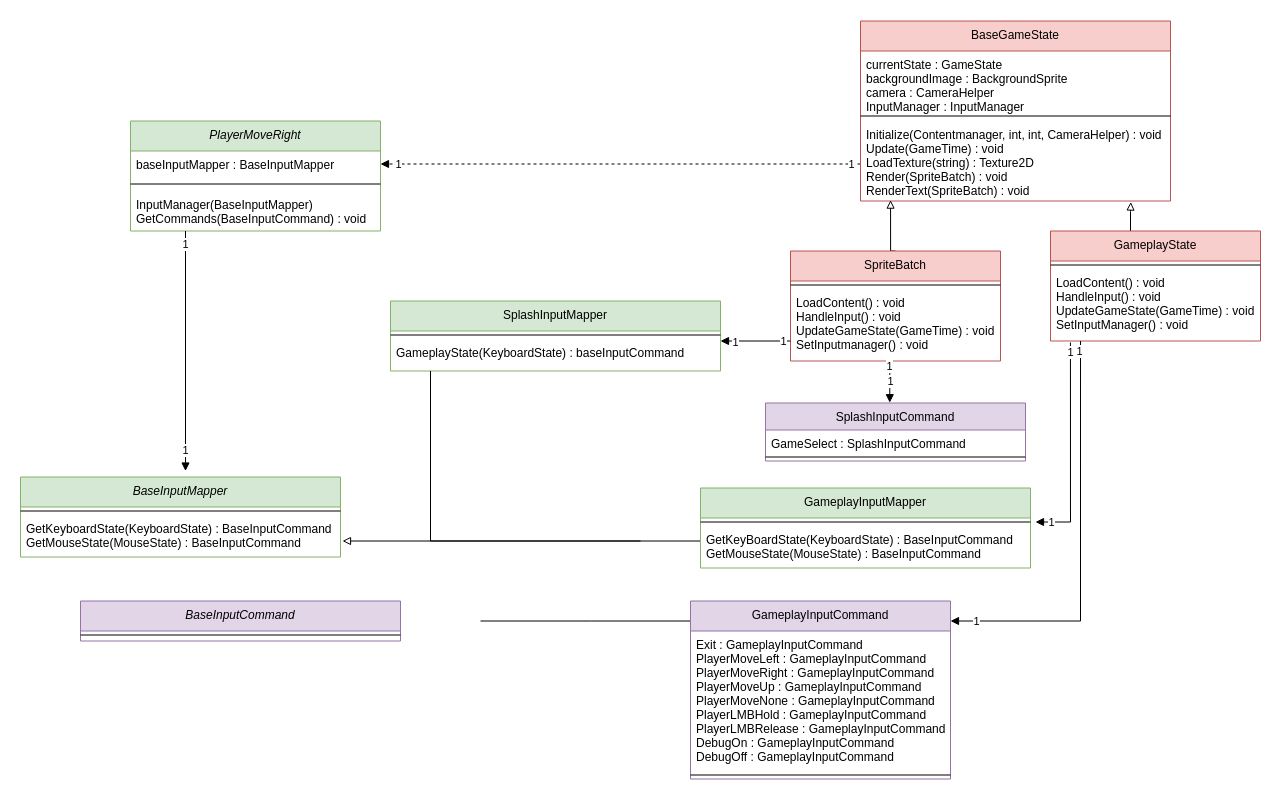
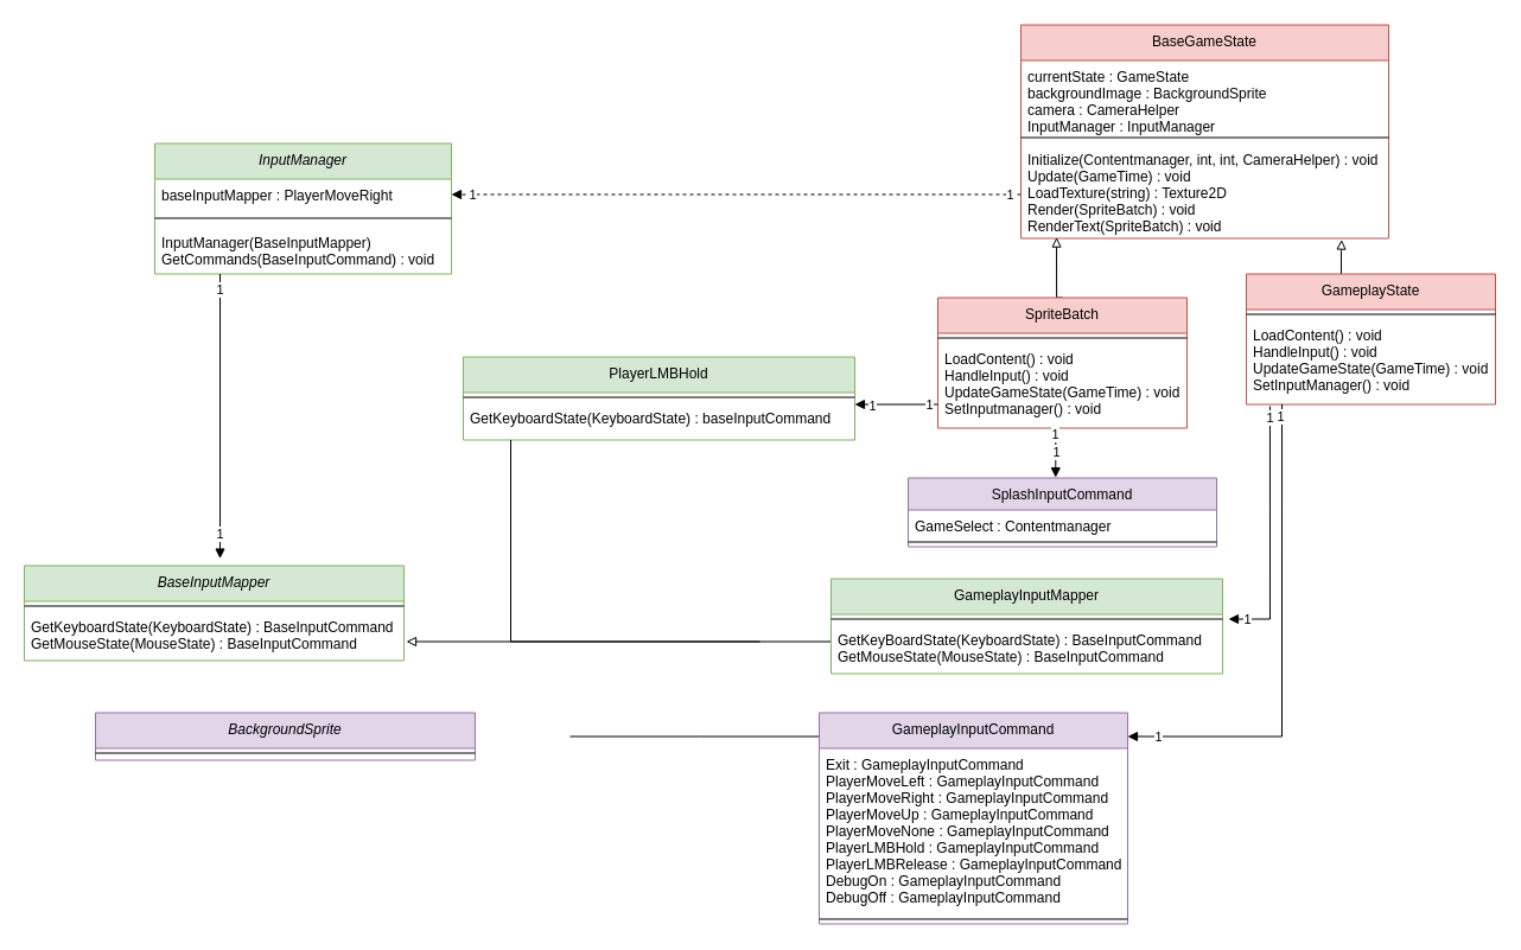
  <mxCell id="0" />
  <mxCell id="1" parent="0" />
  <mxCell id="2" value="BaseInputMapper" style="swimlane;fontStyle=2;align=center;verticalAlign=top;childLayout=stackLayout;horizontal=1;startSize=30;horizontalStack=0;resizeParent=1;resizeLast=0;collapsible=1;marginBottom=0;rounded=0;shadow=0;strokeWidth=1;fillColor=#d5e8d4;strokeColor=#82b366;" vertex="1" parent="1"><mxGeometry x="20" y="476.5" width="320" height="80" as="geometry"><mxRectangle x="230" y="140" width="160" height="26" as="alternateBounds" /></mxGeometry></mxCell>
  <mxCell id="3" value="" style="line;html=1;strokeWidth=1;align=left;verticalAlign=middle;spacingTop=-1;spacingLeft=3;spacingRight=3;rotatable=0;labelPosition=right;points=[];portConstraint=eastwest;" vertex="1" parent="2"><mxGeometry y="30" width="320" height="8" as="geometry" /></mxCell>
  <mxCell id="4" value="GetKeyboardState(KeyboardState) : BaseInputCommand&#10;GetMouseState(MouseState) : BaseInputCommand" style="text;align=left;verticalAlign=top;spacingLeft=4;spacingRight=4;overflow=hidden;rotatable=0;points=[[0,0.5],[1,0.5]];portConstraint=eastwest;" vertex="1" parent="2"><mxGeometry y="38" width="320" height="42" as="geometry" /></mxCell>
- <mxCell id="5" value="PlayerMoveRight" style="swimlane;fontStyle=2;align=center;verticalAlign=top;childLayout=stackLayout;horizontal=1;startSize=30;horizontalStack=0;resizeParent=1;resizeLast=0;collapsible=1;marginBottom=0;rounded=0;shadow=0;strokeWidth=1;fillColor=#d5e8d4;strokeColor=#82b366;" vertex="1" parent="1"><mxGeometry x="130" y="120.5" width="250" height="110" as="geometry"><mxRectangle x="230" y="140" width="160" height="26" as="alternateBounds" /></mxGeometry></mxCell>
- <mxCell id="6" value="baseInputMapper : BaseInputMapper" style="text;align=left;verticalAlign=top;spacingLeft=4;spacingRight=4;overflow=hidden;rotatable=0;points=[[0,0.5],[1,0.5]];portConstraint=eastwest;" vertex="1" parent="5"><mxGeometry y="30" width="250" height="26" as="geometry" /></mxCell>
+ <mxCell id="5" value="InputManager" style="swimlane;fontStyle=2;align=center;verticalAlign=top;childLayout=stackLayout;horizontal=1;startSize=30;horizontalStack=0;resizeParent=1;resizeLast=0;collapsible=1;marginBottom=0;rounded=0;shadow=0;strokeWidth=1;fillColor=#d5e8d4;strokeColor=#82b366;" vertex="1" parent="1"><mxGeometry x="130" y="120.5" width="250" height="110" as="geometry"><mxRectangle x="230" y="140" width="160" height="26" as="alternateBounds" /></mxGeometry></mxCell>
+ <mxCell id="6" value="baseInputMapper : PlayerMoveRight" style="text;align=left;verticalAlign=top;spacingLeft=4;spacingRight=4;overflow=hidden;rotatable=0;points=[[0,0.5],[1,0.5]];portConstraint=eastwest;" vertex="1" parent="5"><mxGeometry y="30" width="250" height="26" as="geometry" /></mxCell>
  <mxCell id="7" value="" style="line;html=1;strokeWidth=1;align=left;verticalAlign=middle;spacingTop=-1;spacingLeft=3;spacingRight=3;rotatable=0;labelPosition=right;points=[];portConstraint=eastwest;" vertex="1" parent="5"><mxGeometry y="56" width="250" height="14" as="geometry" /></mxCell>
  <mxCell id="8" value="InputManager(BaseInputMapper)&#10;GetCommands(BaseInputCommand) : void" style="text;align=left;verticalAlign=top;spacingLeft=4;spacingRight=4;overflow=hidden;rotatable=0;points=[[0,0.5],[1,0.5]];portConstraint=eastwest;" vertex="1" parent="5"><mxGeometry y="70" width="250" height="40" as="geometry" /></mxCell>
  <mxCell id="9" style="edgeStyle=orthogonalEdgeStyle;rounded=0;orthogonalLoop=1;jettySize=auto;html=1;endArrow=none;endFill=0;" edge="1" parent="1" source="10"><mxGeometry relative="1" as="geometry"><mxPoint x="480" y="620.5" as="targetPoint" /><Array as="points"><mxPoint x="590" y="620.5" /><mxPoint x="590" y="620.5" /></Array></mxGeometry></mxCell>
  <mxCell id="10" value="GameplayInputCommand" style="swimlane;fontStyle=0;align=center;verticalAlign=top;childLayout=stackLayout;horizontal=1;startSize=30;horizontalStack=0;resizeParent=1;resizeLast=0;collapsible=1;marginBottom=0;rounded=0;shadow=0;strokeWidth=1;fillColor=#e1d5e7;strokeColor=#9673a6;" vertex="1" parent="1"><mxGeometry x="690" y="600.5" width="260" height="178" as="geometry"><mxRectangle x="550" y="140" width="160" height="26" as="alternateBounds" /></mxGeometry></mxCell>
  <mxCell id="11" value="Exit : GameplayInputCommand&#10;PlayerMoveLeft : GameplayInputCommand&#10;PlayerMoveRight : GameplayInputCommand&#10;PlayerMoveUp : GameplayInputCommand&#10;PlayerMoveNone : GameplayInputCommand&#10;PlayerLMBHold : GameplayInputCommand&#10;PlayerLMBRelease : GameplayInputCommand&#10;DebugOn : GameplayInputCommand&#10;DebugOff : GameplayInputCommand" style="text;align=left;verticalAlign=top;spacingLeft=4;spacingRight=4;overflow=hidden;rotatable=0;points=[[0,0.5],[1,0.5]];portConstraint=eastwest;" vertex="1" parent="10"><mxGeometry y="30" width="260" height="140" as="geometry" /></mxCell>
  <mxCell id="12" value="" style="line;html=1;strokeWidth=1;align=left;verticalAlign=middle;spacingTop=-1;spacingLeft=3;spacingRight=3;rotatable=0;labelPosition=right;points=[];portConstraint=eastwest;" vertex="1" parent="10"><mxGeometry y="170" width="260" height="8" as="geometry" /></mxCell>
  <mxCell id="13" style="edgeStyle=orthogonalEdgeStyle;rounded=0;orthogonalLoop=1;jettySize=auto;html=1;endArrow=block;endFill=0;" edge="1" parent="1" source="14"><mxGeometry relative="1" as="geometry"><Array as="points"><mxPoint x="342" y="540.5" /></Array><mxPoint x="342" y="540.5" as="targetPoint" /></mxGeometry></mxCell>
  <mxCell id="14" value="GameplayInputMapper" style="swimlane;fontStyle=0;align=center;verticalAlign=top;childLayout=stackLayout;horizontal=1;startSize=30;horizontalStack=0;resizeParent=1;resizeLast=0;collapsible=1;marginBottom=0;rounded=0;shadow=0;strokeWidth=1;fillColor=#d5e8d4;strokeColor=#82b366;" vertex="1" parent="1"><mxGeometry x="700" y="487.5" width="330" height="80" as="geometry"><mxRectangle x="550" y="140" width="160" height="26" as="alternateBounds" /></mxGeometry></mxCell>
  <mxCell id="15" value="" style="line;html=1;strokeWidth=1;align=left;verticalAlign=middle;spacingTop=-1;spacingLeft=3;spacingRight=3;rotatable=0;labelPosition=right;points=[];portConstraint=eastwest;" vertex="1" parent="14"><mxGeometry y="30" width="330" height="8" as="geometry" /></mxCell>
  <mxCell id="16" value="GetKeyBoardState(KeyboardState) : BaseInputCommand&#10;GetMouseState(MouseState) : BaseInputCommand" style="text;align=left;verticalAlign=top;spacingLeft=4;spacingRight=4;overflow=hidden;rotatable=0;points=[[0,0.5],[1,0.5]];portConstraint=eastwest;" vertex="1" parent="14"><mxGeometry y="38" width="330" height="42" as="geometry" /></mxCell>
  <mxCell id="17" value="SplashInputCommand" style="swimlane;fontStyle=0;align=center;verticalAlign=top;childLayout=stackLayout;horizontal=1;startSize=27;horizontalStack=0;resizeParent=1;resizeLast=0;collapsible=1;marginBottom=0;rounded=0;shadow=0;strokeWidth=1;fillColor=#e1d5e7;strokeColor=#9673a6;" vertex="1" parent="1"><mxGeometry x="765" y="402.5" width="260" height="58" as="geometry"><mxRectangle x="550" y="140" width="160" height="26" as="alternateBounds" /></mxGeometry></mxCell>
- <mxCell id="18" value="GameSelect : SplashInputCommand" style="text;align=left;verticalAlign=top;spacingLeft=4;spacingRight=4;overflow=hidden;rotatable=0;points=[[0,0.5],[1,0.5]];portConstraint=eastwest;" vertex="1" parent="17"><mxGeometry y="27" width="260" height="23" as="geometry" /></mxCell>
+ <mxCell id="18" value="GameSelect : Contentmanager" style="text;align=left;verticalAlign=top;spacingLeft=4;spacingRight=4;overflow=hidden;rotatable=0;points=[[0,0.5],[1,0.5]];portConstraint=eastwest;" vertex="1" parent="17"><mxGeometry y="27" width="260" height="23" as="geometry" /></mxCell>
  <mxCell id="19" value="" style="line;html=1;strokeWidth=1;align=left;verticalAlign=middle;spacingTop=-1;spacingLeft=3;spacingRight=3;rotatable=0;labelPosition=right;points=[];portConstraint=eastwest;" vertex="1" parent="17"><mxGeometry y="50" width="260" height="8" as="geometry" /></mxCell>
- <mxCell id="20" value="SplashInputMapper" style="swimlane;fontStyle=0;align=center;verticalAlign=top;childLayout=stackLayout;horizontal=1;startSize=30;horizontalStack=0;resizeParent=1;resizeLast=0;collapsible=1;marginBottom=0;rounded=0;shadow=0;strokeWidth=1;fillColor=#d5e8d4;strokeColor=#82b366;" vertex="1" parent="1"><mxGeometry x="390" y="300.5" width="330" height="70" as="geometry"><mxRectangle x="550" y="140" width="160" height="26" as="alternateBounds" /></mxGeometry></mxCell>
+ <mxCell id="20" value="PlayerLMBHold" style="swimlane;fontStyle=0;align=center;verticalAlign=top;childLayout=stackLayout;horizontal=1;startSize=30;horizontalStack=0;resizeParent=1;resizeLast=0;collapsible=1;marginBottom=0;rounded=0;shadow=0;strokeWidth=1;fillColor=#d5e8d4;strokeColor=#82b366;" vertex="1" parent="1"><mxGeometry x="390" y="300.5" width="330" height="70" as="geometry"><mxRectangle x="550" y="140" width="160" height="26" as="alternateBounds" /></mxGeometry></mxCell>
  <mxCell id="21" value="" style="line;html=1;strokeWidth=1;align=left;verticalAlign=middle;spacingTop=-1;spacingLeft=3;spacingRight=3;rotatable=0;labelPosition=right;points=[];portConstraint=eastwest;" vertex="1" parent="20"><mxGeometry y="30" width="330" height="8" as="geometry" /></mxCell>
- <mxCell id="22" value="GameplayState(KeyboardState) : baseInputCommand" style="text;align=left;verticalAlign=top;spacingLeft=4;spacingRight=4;overflow=hidden;rotatable=0;points=[[0,0.5],[1,0.5]];portConstraint=eastwest;" vertex="1" parent="20"><mxGeometry y="38" width="330" height="32" as="geometry" /></mxCell>
+ <mxCell id="22" value="GetKeyboardState(KeyboardState) : baseInputCommand" style="text;align=left;verticalAlign=top;spacingLeft=4;spacingRight=4;overflow=hidden;rotatable=0;points=[[0,0.5],[1,0.5]];portConstraint=eastwest;" vertex="1" parent="20"><mxGeometry y="38" width="330" height="32" as="geometry" /></mxCell>
  <mxCell id="23" style="edgeStyle=orthogonalEdgeStyle;rounded=0;orthogonalLoop=1;jettySize=auto;html=1;entryX=1;entryY=0.5;entryDx=0;entryDy=0;endArrow=block;endFill=1;dashed=1;" edge="1" parent="1" source="26" target="6"><mxGeometry relative="1" as="geometry"><Array as="points"><mxPoint x="550" y="163.5" /><mxPoint x="550" y="163.5" /></Array></mxGeometry></mxCell>
  <mxCell id="24" value="1" style="edgeLabel;html=1;align=center;verticalAlign=middle;resizable=0;points=[];" vertex="1" connectable="0" parent="23"><mxGeometry x="-0.957" relative="1" as="geometry"><mxPoint as="offset" /></mxGeometry></mxCell>
  <mxCell id="25" value="1" style="edgeLabel;html=1;align=center;verticalAlign=middle;resizable=0;points=[];" vertex="1" connectable="0" parent="23"><mxGeometry x="0.93" relative="1" as="geometry"><mxPoint as="offset" /></mxGeometry></mxCell>
  <mxCell id="26" value="BaseGameState" style="swimlane;fontStyle=0;align=center;verticalAlign=top;childLayout=stackLayout;horizontal=1;startSize=30;horizontalStack=0;resizeParent=1;resizeLast=0;collapsible=1;marginBottom=0;rounded=0;shadow=0;strokeWidth=1;fillColor=#f8cecc;strokeColor=#b85450;" vertex="1" parent="1"><mxGeometry x="860" y="20.5" width="310" height="180" as="geometry"><mxRectangle x="550" y="140" width="160" height="26" as="alternateBounds" /></mxGeometry></mxCell>
  <mxCell id="27" value="currentState : GameState&#10;backgroundImage : BackgroundSprite&#10;camera : CameraHelper&#10;InputManager : InputManager" style="text;align=left;verticalAlign=top;spacingLeft=4;spacingRight=4;overflow=hidden;rotatable=0;points=[[0,0.5],[1,0.5]];portConstraint=eastwest;" vertex="1" parent="26"><mxGeometry y="30" width="310" height="60" as="geometry" /></mxCell>
  <mxCell id="28" value="" style="line;html=1;strokeWidth=1;align=left;verticalAlign=middle;spacingTop=-1;spacingLeft=3;spacingRight=3;rotatable=0;labelPosition=right;points=[];portConstraint=eastwest;" vertex="1" parent="26"><mxGeometry y="90" width="310" height="10" as="geometry" /></mxCell>
  <mxCell id="29" value="Initialize(Contentmanager, int, int, CameraHelper) : void&#10;Update(GameTime) : void&#10;LoadTexture(string) : Texture2D&#10;Render(SpriteBatch) : void&#10;RenderText(SpriteBatch) : void" style="text;align=left;verticalAlign=top;spacingLeft=4;spacingRight=4;overflow=hidden;rotatable=0;points=[[0,0.5],[1,0.5]];portConstraint=eastwest;" vertex="1" parent="26"><mxGeometry y="100" width="310" height="80" as="geometry" /></mxCell>
  <mxCell id="30" style="edgeStyle=orthogonalEdgeStyle;rounded=0;orthogonalLoop=1;jettySize=auto;html=1;endArrow=block;endFill=0;exitX=0.5;exitY=0;exitDx=0;exitDy=0;entryX=0.097;entryY=0.989;entryDx=0;entryDy=0;entryPerimeter=0;" edge="1" parent="1" source="31" target="29"><mxGeometry relative="1" as="geometry"><mxPoint x="895.03" y="570.5" as="sourcePoint" /><mxPoint x="890" y="203" as="targetPoint" /><Array as="points"><mxPoint x="890" y="251" /></Array></mxGeometry></mxCell>
  <mxCell id="31" value="SpriteBatch" style="swimlane;fontStyle=0;align=center;verticalAlign=top;childLayout=stackLayout;horizontal=1;startSize=30;horizontalStack=0;resizeParent=1;resizeLast=0;collapsible=1;marginBottom=0;rounded=0;shadow=0;strokeWidth=1;fillColor=#f8cecc;strokeColor=#b85450;" vertex="1" parent="1"><mxGeometry x="790" y="250.5" width="210" height="110" as="geometry"><mxRectangle x="550" y="140" width="160" height="26" as="alternateBounds" /></mxGeometry></mxCell>
  <mxCell id="32" value="" style="line;html=1;strokeWidth=1;align=left;verticalAlign=middle;spacingTop=-1;spacingLeft=3;spacingRight=3;rotatable=0;labelPosition=right;points=[];portConstraint=eastwest;" vertex="1" parent="31"><mxGeometry y="30" width="210" height="8" as="geometry" /></mxCell>
  <mxCell id="33" value="LoadContent() : void&#10;HandleInput() : void&#10;UpdateGameState(GameTime) : void&#10;SetInputmanager() : void" style="text;align=left;verticalAlign=top;spacingLeft=4;spacingRight=4;overflow=hidden;rotatable=0;points=[[0,0.5],[1,0.5]];portConstraint=eastwest;" vertex="1" parent="31"><mxGeometry y="38" width="210" height="72" as="geometry" /></mxCell>
  <mxCell id="34" style="edgeStyle=orthogonalEdgeStyle;rounded=0;orthogonalLoop=1;jettySize=auto;html=1;endArrow=block;endFill=0;entryX=0.872;entryY=1.013;entryDx=0;entryDy=0;entryPerimeter=0;" edge="1" parent="1" source="35" target="29"><mxGeometry relative="1" as="geometry"><mxPoint x="1130" y="270.5" as="targetPoint" /><Array as="points"><mxPoint x="1130" y="211" /><mxPoint x="1130" y="211" /></Array></mxGeometry></mxCell>
  <mxCell id="35" value="GameplayState" style="swimlane;fontStyle=0;align=center;verticalAlign=top;childLayout=stackLayout;horizontal=1;startSize=30;horizontalStack=0;resizeParent=1;resizeLast=0;collapsible=1;marginBottom=0;rounded=0;shadow=0;strokeWidth=1;fillColor=#f8cecc;strokeColor=#b85450;" vertex="1" parent="1"><mxGeometry x="1050" y="230.5" width="210" height="110" as="geometry"><mxRectangle x="550" y="140" width="160" height="26" as="alternateBounds" /></mxGeometry></mxCell>
  <mxCell id="36" value="" style="line;html=1;strokeWidth=1;align=left;verticalAlign=middle;spacingTop=-1;spacingLeft=3;spacingRight=3;rotatable=0;labelPosition=right;points=[];portConstraint=eastwest;" vertex="1" parent="35"><mxGeometry y="30" width="210" height="8" as="geometry" /></mxCell>
  <mxCell id="37" value="LoadContent() : void&#10;HandleInput() : void&#10;UpdateGameState(GameTime) : void&#10;SetInputManager() : void&#10;" style="text;align=left;verticalAlign=top;spacingLeft=4;spacingRight=4;overflow=hidden;rotatable=0;points=[[0,0.5],[1,0.5]];portConstraint=eastwest;" vertex="1" parent="35"><mxGeometry y="38" width="210" height="72" as="geometry" /></mxCell>
- <mxCell id="38" value="BaseInputCommand" style="swimlane;fontStyle=2;align=center;verticalAlign=top;childLayout=stackLayout;horizontal=1;startSize=30;horizontalStack=0;resizeParent=1;resizeLast=0;collapsible=1;marginBottom=0;rounded=0;shadow=0;strokeWidth=1;fillColor=#e1d5e7;strokeColor=#9673a6;" vertex="1" parent="1"><mxGeometry x="80" y="600.5" width="320" height="40" as="geometry"><mxRectangle x="230" y="140" width="160" height="26" as="alternateBounds" /></mxGeometry></mxCell>
+ <mxCell id="38" value="BackgroundSprite" style="swimlane;fontStyle=2;align=center;verticalAlign=top;childLayout=stackLayout;horizontal=1;startSize=30;horizontalStack=0;resizeParent=1;resizeLast=0;collapsible=1;marginBottom=0;rounded=0;shadow=0;strokeWidth=1;fillColor=#e1d5e7;strokeColor=#9673a6;" vertex="1" parent="1"><mxGeometry x="80" y="600.5" width="320" height="40" as="geometry"><mxRectangle x="230" y="140" width="160" height="26" as="alternateBounds" /></mxGeometry></mxCell>
  <mxCell id="39" value="" style="line;html=1;strokeWidth=1;align=left;verticalAlign=middle;spacingTop=-1;spacingLeft=3;spacingRight=3;rotatable=0;labelPosition=right;points=[];portConstraint=eastwest;" vertex="1" parent="38"><mxGeometry y="30" width="320" height="8" as="geometry" /></mxCell>
  <mxCell id="40" style="edgeStyle=orthogonalEdgeStyle;rounded=0;orthogonalLoop=1;jettySize=auto;html=1;endArrow=block;endFill=1;" edge="1" parent="1" source="8"><mxGeometry relative="1" as="geometry"><mxPoint x="185" y="470.5" as="targetPoint" /><Array as="points"><mxPoint x="185" y="240.5" /><mxPoint x="185" y="240.5" /></Array></mxGeometry></mxCell>
  <mxCell id="41" value="1" style="edgeLabel;html=1;align=center;verticalAlign=middle;resizable=0;points=[];" vertex="1" connectable="0" parent="40"><mxGeometry x="-0.891" y="-1" relative="1" as="geometry"><mxPoint as="offset" /></mxGeometry></mxCell>
  <mxCell id="42" value="1" style="edgeLabel;html=1;align=center;verticalAlign=middle;resizable=0;points=[];" vertex="1" connectable="0" parent="40"><mxGeometry x="0.824" y="-1" relative="1" as="geometry"><mxPoint as="offset" /></mxGeometry></mxCell>
  <mxCell id="43" style="edgeStyle=orthogonalEdgeStyle;rounded=0;orthogonalLoop=1;jettySize=auto;html=1;endArrow=block;endFill=1;" edge="1" parent="1" source="33"><mxGeometry relative="1" as="geometry"><mxPoint x="720" y="340.5" as="targetPoint" /><Array as="points"><mxPoint x="720" y="340.5" /></Array></mxGeometry></mxCell>
  <mxCell id="44" value="1" style="edgeLabel;html=1;align=center;verticalAlign=middle;resizable=0;points=[];" vertex="1" connectable="0" parent="43"><mxGeometry x="0.61" y="1" relative="1" as="geometry"><mxPoint as="offset" /></mxGeometry></mxCell>
  <mxCell id="45" value="1" style="edgeLabel;html=1;align=center;verticalAlign=middle;resizable=0;points=[];" vertex="1" connectable="0" parent="43"><mxGeometry x="-0.779" relative="1" as="geometry"><mxPoint as="offset" /></mxGeometry></mxCell>
  <mxCell id="46" style="edgeStyle=orthogonalEdgeStyle;rounded=0;orthogonalLoop=1;jettySize=auto;html=1;endArrow=none;endFill=0;" edge="1" parent="1" source="22"><mxGeometry relative="1" as="geometry"><mxPoint x="640" y="540.5" as="targetPoint" /><Array as="points"><mxPoint x="430" y="540.5" /></Array></mxGeometry></mxCell>
  <mxCell id="47" style="edgeStyle=orthogonalEdgeStyle;rounded=0;orthogonalLoop=1;jettySize=auto;html=1;endArrow=block;endFill=1;exitX=0.095;exitY=1.021;exitDx=0;exitDy=0;exitPerimeter=0;" edge="1" parent="1" source="37"><mxGeometry relative="1" as="geometry"><mxPoint x="1070" y="380.5" as="sourcePoint" /><mxPoint x="1035" y="521.5" as="targetPoint" /><Array as="points"><mxPoint x="1070" y="521.5" /><mxPoint x="1035" y="521.5" /></Array></mxGeometry></mxCell>
  <mxCell id="48" value="1" style="edgeLabel;html=1;align=center;verticalAlign=middle;resizable=0;points=[];" vertex="1" connectable="0" parent="47"><mxGeometry x="0.765" relative="1" as="geometry"><mxPoint x="-10.23" as="offset" /></mxGeometry></mxCell>
  <mxCell id="49" value="1" style="edgeLabel;html=1;align=center;verticalAlign=middle;resizable=0;points=[];" vertex="1" connectable="0" parent="47"><mxGeometry x="-0.912" relative="1" as="geometry"><mxPoint as="offset" /></mxGeometry></mxCell>
  <mxCell id="50" style="edgeStyle=orthogonalEdgeStyle;rounded=0;orthogonalLoop=1;jettySize=auto;html=1;endArrow=block;endFill=1;entryX=0.478;entryY=-0.005;entryDx=0;entryDy=0;entryPerimeter=0;" edge="1" parent="1" source="33" target="17"><mxGeometry relative="1" as="geometry"><mxPoint x="890" y="383.5" as="targetPoint" /><Array as="points"><mxPoint x="889" y="381.5" /></Array></mxGeometry></mxCell>
  <mxCell id="51" value="1" style="edgeLabel;html=1;align=center;verticalAlign=middle;resizable=0;points=[];" vertex="1" connectable="0" parent="50"><mxGeometry x="-0.781" y="-1" relative="1" as="geometry"><mxPoint as="offset" /></mxGeometry></mxCell>
  <mxCell id="52" value="1" style="edgeLabel;html=1;align=center;verticalAlign=middle;resizable=0;points=[];" vertex="1" connectable="0" parent="50"><mxGeometry x="-0.279" relative="1" as="geometry"><mxPoint y="4.76" as="offset" /></mxGeometry></mxCell>
  <mxCell id="53" style="edgeStyle=orthogonalEdgeStyle;rounded=0;orthogonalLoop=1;jettySize=auto;html=1;endArrow=block;endFill=1;exitX=0.143;exitY=1;exitDx=0;exitDy=0;exitPerimeter=0;" edge="1" parent="1" source="37"><mxGeometry relative="1" as="geometry"><Array as="points"><mxPoint x="1080" y="620.5" /></Array><mxPoint x="1142.19" y="380.5" as="sourcePoint" /><mxPoint x="950" y="620.5" as="targetPoint" /></mxGeometry></mxCell>
  <mxCell id="54" value="1" style="edgeLabel;html=1;align=center;verticalAlign=middle;resizable=0;points=[];" vertex="1" connectable="0" parent="53"><mxGeometry x="-0.901" y="-2" relative="1" as="geometry"><mxPoint y="-10" as="offset" /></mxGeometry></mxCell>
  <mxCell id="55" value="1" style="edgeLabel;html=1;align=center;verticalAlign=middle;resizable=0;points=[];" vertex="1" connectable="0" parent="53"><mxGeometry x="0.877" relative="1" as="geometry"><mxPoint as="offset" /></mxGeometry></mxCell>
